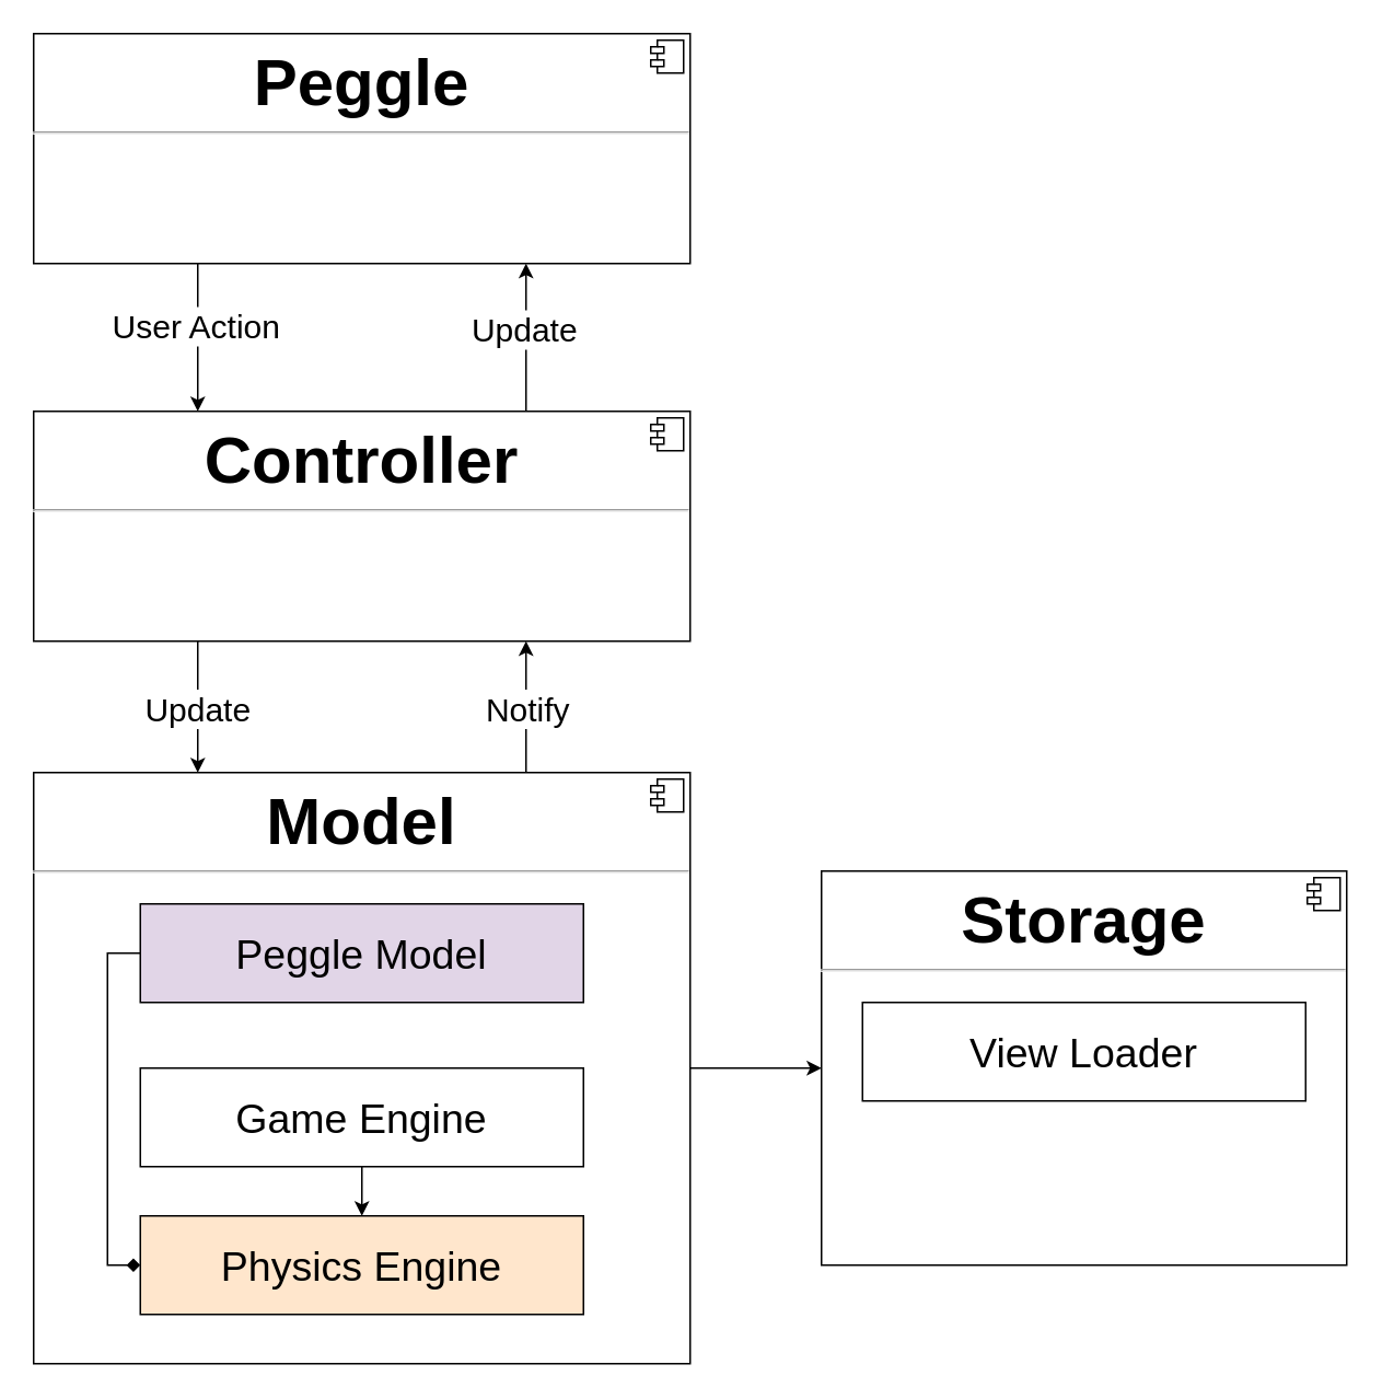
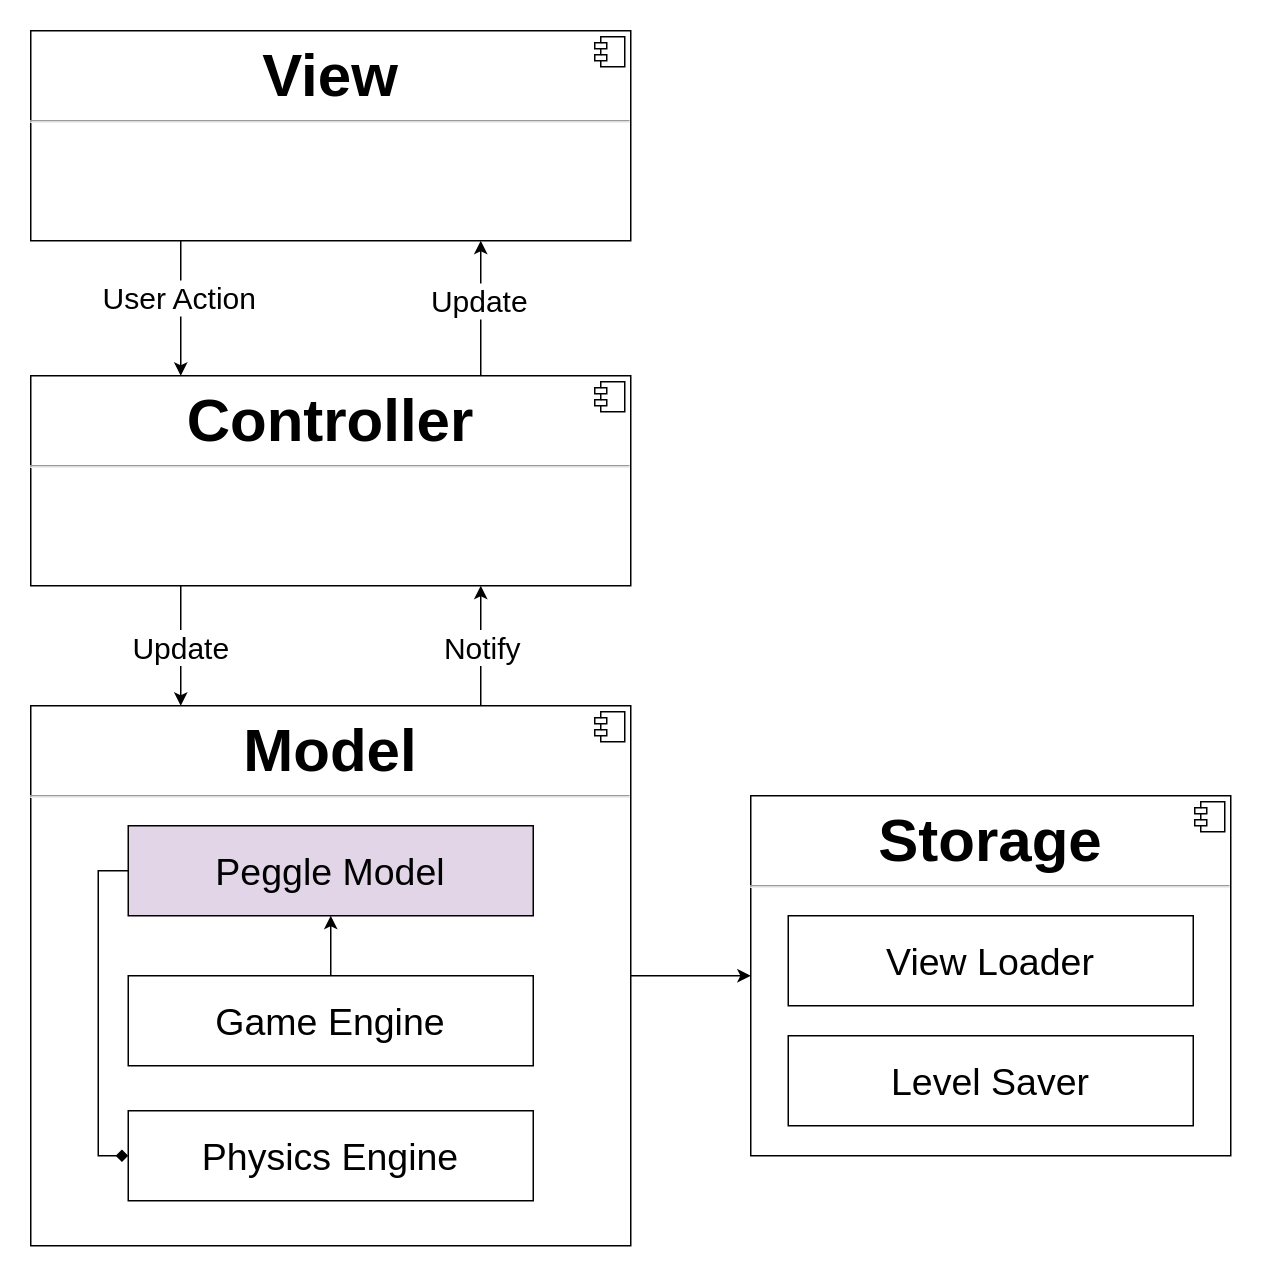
  <mxCell id="0" />
  <mxCell id="1" parent="0" />
  <mxCell id="2" style="edgeStyle=orthogonalEdgeStyle;rounded=0;orthogonalLoop=1;jettySize=auto;html=1;exitX=1;exitY=0.5;exitDx=0;exitDy=0;entryX=0;entryY=0.5;entryDx=0;entryDy=0;" parent="1" source="5" target="13" edge="1"><mxGeometry relative="1" as="geometry"><mxPoint x="510" y="605" as="targetPoint" /></mxGeometry></mxCell>
  <mxCell id="3" style="edgeStyle=orthogonalEdgeStyle;rounded=0;orthogonalLoop=1;jettySize=auto;html=1;exitX=0.75;exitY=0;exitDx=0;exitDy=0;entryX=0.75;entryY=1;entryDx=0;entryDy=0;" parent="1" source="5" target="21" edge="1"><mxGeometry relative="1" as="geometry" /></mxCell>
  <mxCell id="4" value="Notify" style="edgeLabel;html=1;align=center;verticalAlign=middle;resizable=0;points=[];fontSize=20;" parent="3" vertex="1" connectable="0"><mxGeometry x="0.037" y="-3" relative="1" as="geometry"><mxPoint x="-3" y="1.18" as="offset" /></mxGeometry></mxCell>
  <mxCell id="5" value="&lt;p style=&quot;margin: 0px ; margin-top: 6px ; text-align: center&quot;&gt;&lt;b&gt;&lt;font style=&quot;font-size: 40px&quot;&gt;Model&lt;/font&gt;&lt;/b&gt;&lt;/p&gt;&lt;hr&gt;&lt;p style=&quot;margin: 0px ; margin-left: 8px&quot;&gt;&lt;br&gt;&lt;/p&gt;" style="align=left;overflow=fill;html=1;dropTarget=0;" parent="1" vertex="1"><mxGeometry x="20" y="470" width="400" height="360" as="geometry" /></mxCell>
  <mxCell id="6" value="" style="shape=component;jettyWidth=8;jettyHeight=4;" parent="5" vertex="1"><mxGeometry x="1" width="20" height="20" relative="1" as="geometry"><mxPoint x="-24" y="4" as="offset" /></mxGeometry></mxCell>
  <mxCell id="7" style="edgeStyle=orthogonalEdgeStyle;rounded=0;orthogonalLoop=1;jettySize=auto;html=1;exitX=0;exitY=0.5;exitDx=0;exitDy=0;entryX=0;entryY=0.5;entryDx=0;entryDy=0;endArrow=diamond;" edge="1" parent="1" source="8" target="12"><mxGeometry relative="1" as="geometry" /></mxCell>
  <mxCell id="8" value="&lt;font style=&quot;font-size: 25px&quot;&gt;Peggle Model&lt;/font&gt;" style="rounded=0;whiteSpace=wrap;html=1;fillColor=#e1d5e7;" parent="1" vertex="1"><mxGeometry x="85" y="550" width="270" height="60" as="geometry" /></mxCell>
- <mxCell id="10" style="edgeStyle=orthogonalEdgeStyle;rounded=0;orthogonalLoop=1;jettySize=auto;html=1;exitX=0.5;exitY=1;exitDx=0;exitDy=0;entryX=0.5;entryY=0;entryDx=0;entryDy=0;" edge="1" parent="1" source="11" target="12"><mxGeometry relative="1" as="geometry" /></mxCell>
+ <mxCell id="9" style="edgeStyle=orthogonalEdgeStyle;rounded=0;orthogonalLoop=1;jettySize=auto;html=1;exitX=0.5;exitY=0;exitDx=0;exitDy=0;entryX=0.5;entryY=1;entryDx=0;entryDy=0;" parent="1" source="11" target="8" edge="1"><mxGeometry relative="1" as="geometry" /></mxCell>
  <mxCell id="11" value="&lt;span style=&quot;font-size: 25px&quot;&gt;Game Engine&lt;/span&gt;" style="rounded=0;whiteSpace=wrap;html=1;" parent="1" vertex="1"><mxGeometry x="85" y="650" width="270" height="60" as="geometry" /></mxCell>
- <mxCell id="12" value="&lt;span style=&quot;font-size: 25px&quot;&gt;Physics Engine&lt;/span&gt;" style="rounded=0;whiteSpace=wrap;html=1;fillColor=#ffe6cc;" parent="1" vertex="1"><mxGeometry x="85" y="740" width="270" height="60" as="geometry" /></mxCell>
+ <mxCell id="12" value="&lt;span style=&quot;font-size: 25px&quot;&gt;Physics Engine&lt;/span&gt;" style="rounded=0;whiteSpace=wrap;html=1;" parent="1" vertex="1"><mxGeometry x="85" y="740" width="270" height="60" as="geometry" /></mxCell>
  <mxCell id="13" value="&lt;p style=&quot;margin: 0px ; margin-top: 6px ; text-align: center&quot;&gt;&lt;b&gt;&lt;font style=&quot;font-size: 40px&quot;&gt;Storage&lt;/font&gt;&lt;/b&gt;&lt;/p&gt;&lt;hr&gt;&lt;p style=&quot;margin: 0px ; margin-left: 8px&quot;&gt;&lt;br&gt;&lt;/p&gt;" style="align=left;overflow=fill;html=1;dropTarget=0;" parent="1" vertex="1"><mxGeometry x="500" y="530" width="320" height="240" as="geometry" /></mxCell>
  <mxCell id="14" value="" style="shape=component;jettyWidth=8;jettyHeight=4;" parent="13" vertex="1"><mxGeometry x="1" width="20" height="20" relative="1" as="geometry"><mxPoint x="-24" y="4" as="offset" /></mxGeometry></mxCell>
  <mxCell id="15" value="&lt;font style=&quot;font-size: 25px&quot;&gt;View Loader&lt;/font&gt;" style="rounded=0;whiteSpace=wrap;html=1;" parent="1" vertex="1"><mxGeometry x="525" y="610" width="270" height="60" as="geometry" /></mxCell>
+ <mxCell id="16" value="&lt;span style=&quot;font-size: 25px&quot;&gt;Level Saver&lt;/span&gt;" style="rounded=0;whiteSpace=wrap;html=1;" parent="1" vertex="1"><mxGeometry x="525" y="690" width="270" height="60" as="geometry" /></mxCell>
  <mxCell id="17" style="edgeStyle=orthogonalEdgeStyle;rounded=0;orthogonalLoop=1;jettySize=auto;html=1;exitX=0.25;exitY=1;exitDx=0;exitDy=0;entryX=0.25;entryY=0;entryDx=0;entryDy=0;" parent="1" source="21" target="5" edge="1"><mxGeometry relative="1" as="geometry" /></mxCell>
  <mxCell id="18" value="Update" style="edgeLabel;html=1;align=center;verticalAlign=middle;resizable=0;points=[];fontSize=20;" parent="17" vertex="1" connectable="0"><mxGeometry x="0.463" y="-1" relative="1" as="geometry"><mxPoint y="-18.82" as="offset" /></mxGeometry></mxCell>
  <mxCell id="19" style="edgeStyle=orthogonalEdgeStyle;rounded=0;orthogonalLoop=1;jettySize=auto;html=1;exitX=0.75;exitY=0;exitDx=0;exitDy=0;entryX=0.75;entryY=1;entryDx=0;entryDy=0;fontSize=20;" parent="1" source="21" target="25" edge="1"><mxGeometry relative="1" as="geometry" /></mxCell>
  <mxCell id="20" value="Update" style="edgeLabel;html=1;align=center;verticalAlign=middle;resizable=0;points=[];fontSize=20;" parent="19" vertex="1" connectable="0"><mxGeometry x="0.141" y="2" relative="1" as="geometry"><mxPoint as="offset" /></mxGeometry></mxCell>
  <mxCell id="21" value="&lt;p style=&quot;margin: 0px ; margin-top: 6px ; text-align: center&quot;&gt;&lt;b&gt;&lt;font style=&quot;font-size: 40px&quot;&gt;Controller&lt;/font&gt;&lt;/b&gt;&lt;/p&gt;&lt;hr&gt;&lt;p style=&quot;margin: 0px ; margin-left: 8px&quot;&gt;&lt;br&gt;&lt;/p&gt;" style="align=left;overflow=fill;html=1;dropTarget=0;" parent="1" vertex="1"><mxGeometry x="20" y="250" width="400" height="140" as="geometry" /></mxCell>
  <mxCell id="22" value="" style="shape=component;jettyWidth=8;jettyHeight=4;" parent="21" vertex="1"><mxGeometry x="1" width="20" height="20" relative="1" as="geometry"><mxPoint x="-24" y="4" as="offset" /></mxGeometry></mxCell>
  <mxCell id="23" style="edgeStyle=orthogonalEdgeStyle;rounded=0;orthogonalLoop=1;jettySize=auto;html=1;exitX=0.25;exitY=1;exitDx=0;exitDy=0;entryX=0.25;entryY=0;entryDx=0;entryDy=0;fontSize=20;" parent="1" source="25" target="21" edge="1"><mxGeometry relative="1" as="geometry" /></mxCell>
  <mxCell id="24" value="User Action" style="edgeLabel;html=1;align=center;verticalAlign=middle;resizable=0;points=[];fontSize=20;" parent="23" vertex="1" connectable="0"><mxGeometry x="-0.178" y="-2" relative="1" as="geometry"><mxPoint as="offset" /></mxGeometry></mxCell>
- <mxCell id="25" value="&lt;p style=&quot;margin: 0px ; margin-top: 6px ; text-align: center&quot;&gt;&lt;b&gt;&lt;font style=&quot;font-size: 40px&quot;&gt;Peggle&lt;/font&gt;&lt;/b&gt;&lt;/p&gt;&lt;hr&gt;&lt;p style=&quot;margin: 0px ; margin-left: 8px&quot;&gt;&lt;br&gt;&lt;/p&gt;" style="align=left;overflow=fill;html=1;dropTarget=0;" parent="1" vertex="1"><mxGeometry x="20" y="20" width="400" height="140" as="geometry" /></mxCell>
+ <mxCell id="25" value="&lt;p style=&quot;margin: 0px ; margin-top: 6px ; text-align: center&quot;&gt;&lt;b&gt;&lt;font style=&quot;font-size: 40px&quot;&gt;View&lt;/font&gt;&lt;/b&gt;&lt;/p&gt;&lt;hr&gt;&lt;p style=&quot;margin: 0px ; margin-left: 8px&quot;&gt;&lt;br&gt;&lt;/p&gt;" style="align=left;overflow=fill;html=1;dropTarget=0;" parent="1" vertex="1"><mxGeometry x="20" y="20" width="400" height="140" as="geometry" /></mxCell>
  <mxCell id="26" value="" style="shape=component;jettyWidth=8;jettyHeight=4;" parent="25" vertex="1"><mxGeometry x="1" width="20" height="20" relative="1" as="geometry"><mxPoint x="-24" y="4" as="offset" /></mxGeometry></mxCell>
